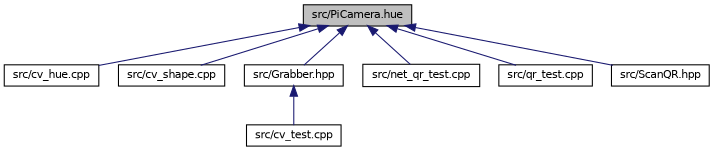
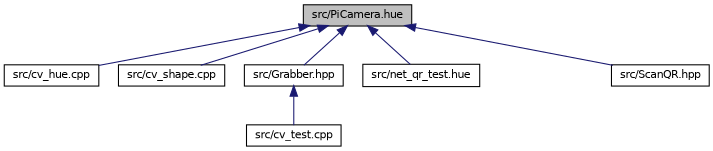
  digraph {
    node [color=black fillcolor=white fontname=Helvetica fontsize=10 shape=record style=filled]
    edge [color=midnightblue dir=back fontname=Helvetica fontsize=10 labelfontname=Helvetica labelfontsize=10 style=solid]
    n1 [fillcolor=grey75 fontcolor=black height=0.2 label="src/PiCamera.hue" width=0.4]
    n2 [height=0.2 label="src/cv_hue.cpp" width=0.4]
    n3 [height=0.2 label="src/cv_shape.cpp" width=0.4]
    n4 [height=0.2 label="src/Grabber.hpp" width=0.4]
-   n5 [height=0.2 label="src/net_qr_test.cpp" width=0.4]
-   n6 [height=0.2 label="src/qr_test.cpp" width=0.4]
+   n5 [height=0.2 label="src/net_qr_test.hue" width=0.4]
    n7 [height=0.2 label="src/ScanQR.hpp" width=0.4]
    n8 [height=0.2 label="src/cv_test.cpp" width=0.4]
    n1 -> n2
    n1 -> n3
    n1 -> n4
    n1 -> n5
-   n1 -> n6
    n1 -> n7
    n4 -> n8
  }
